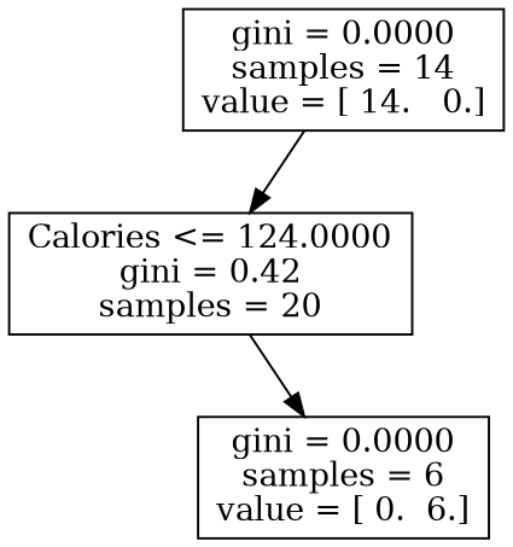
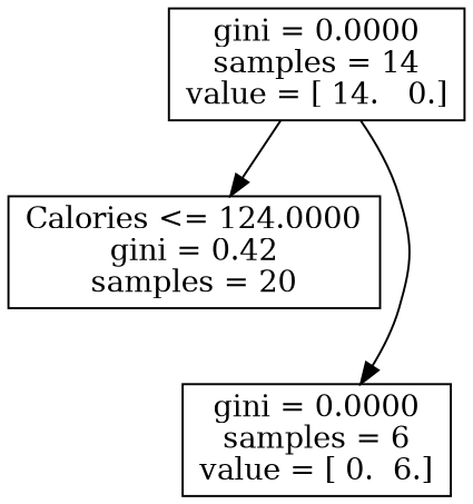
  digraph {
    node [shape=box]
    n1 [label="Calories <= 124.0000\ngini = 0.42\nsamples = 20"]
    n2 [label="gini = 0.0000\nsamples = 6\nvalue = [ 0.  6.]"]
    n3 [label="gini = 0.0000\nsamples = 14\nvalue = [ 14.   0.]"]
-   n1 -> n2
+   n3 -> n2
    n3 -> n1
  }
